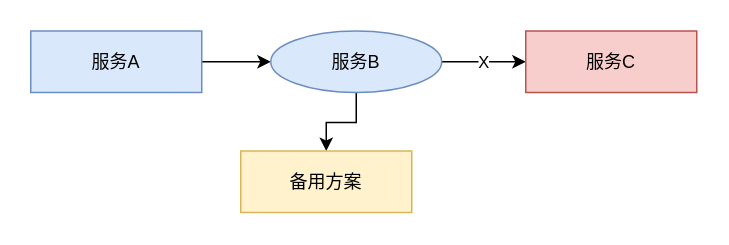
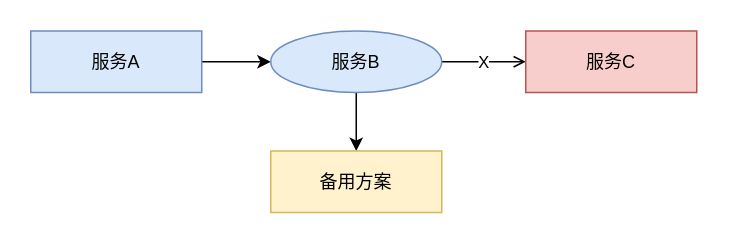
  <mxCell id="0" />
  <mxCell id="1" parent="0" />
  <mxCell id="2" style="edgeStyle=orthogonalEdgeStyle;rounded=0;orthogonalLoop=1;jettySize=auto;html=1;" edge="1" parent="1" source="3" target="7"><mxGeometry relative="1" as="geometry" /></mxCell>
  <mxCell id="3" value="服务A" style="rounded=0;whiteSpace=wrap;html=1;fillColor=#dae8fc;strokeColor=#6c8ebf;" vertex="1" parent="1"><mxGeometry x="20" y="20" width="114" height="41" as="geometry" /></mxCell>
- <mxCell id="4" style="edgeStyle=orthogonalEdgeStyle;rounded=0;orthogonalLoop=1;jettySize=auto;html=1;" edge="1" parent="1" source="7" target="8"><mxGeometry relative="1" as="geometry" /></mxCell>
+ <mxCell id="4" style="edgeStyle=orthogonalEdgeStyle;rounded=0;orthogonalLoop=1;jettySize=auto;html=1;endArrow=open;" edge="1" parent="1" source="7" target="8"><mxGeometry relative="1" as="geometry" /></mxCell>
  <mxCell id="5" value="X" style="edgeLabel;html=1;align=center;verticalAlign=middle;resizable=0;points=[];" vertex="1" connectable="0" parent="4"><mxGeometry x="-0.036" y="-3" relative="1" as="geometry"><mxPoint y="-3" as="offset" /></mxGeometry></mxCell>
  <mxCell id="6" style="edgeStyle=orthogonalEdgeStyle;rounded=0;orthogonalLoop=1;jettySize=auto;html=1;" edge="1" parent="1" source="7" target="9"><mxGeometry relative="1" as="geometry" /></mxCell>
  <mxCell id="7" value="服务B" style="ellipse;whiteSpace=wrap;html=1;fillColor=#dae8fc;strokeColor=#6c8ebf;" vertex="1" parent="1"><mxGeometry x="180" y="20" width="114" height="41" as="geometry" /></mxCell>
  <mxCell id="8" value="服务C" style="rounded=0;whiteSpace=wrap;html=1;fillColor=#f8cecc;strokeColor=#b85450;" vertex="1" parent="1"><mxGeometry x="350" y="20" width="114" height="41" as="geometry" /></mxCell>
- <mxCell id="9" value="备用方案" style="rounded=0;whiteSpace=wrap;html=1;fillColor=#fff2cc;strokeColor=#d6b656;" vertex="1" parent="1"><mxGeometry x="160" y="100" width="114" height="41" as="geometry" /></mxCell>
+ <mxCell id="9" value="备用方案" style="rounded=0;whiteSpace=wrap;html=1;fillColor=#fff2cc;strokeColor=#d6b656;" vertex="1" parent="1"><mxGeometry x="180" y="100" width="114" height="41" as="geometry" /></mxCell>
